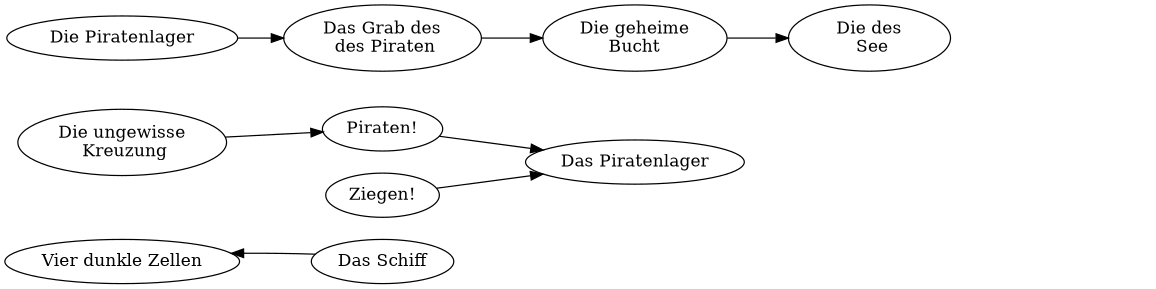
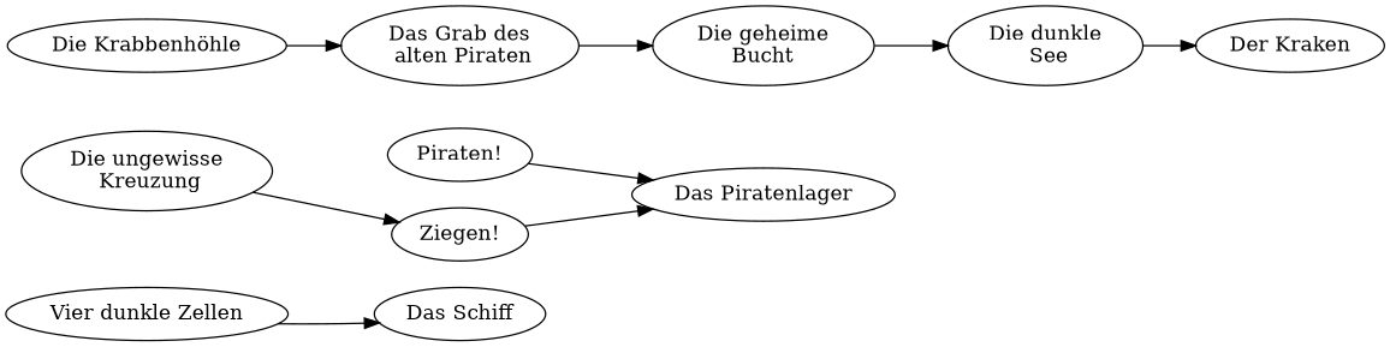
  digraph {
    rankdir=LR
    n1 [label="Vier dunkle Zellen"]
    n2 [label="Das Schiff"]
    n3 [label="Die ungewisse\n Kreuzung"]
    n4 [label="Piraten!"]
-   n5 [label="Die Piratenlager"]
-   n6 [label="Das Grab des\n des Piraten"]
+   n5 [label="Die Krabbenhöhle"]
+   n6 [label="Das Grab des\n alten Piraten"]
    n7 [label="Das Piratenlager"]
+   n8 [label="Der Kraken"]
    n9 [label="Die geheime\nBucht"]
-   n10 [label="Die des\n See"]
+   n10 [label="Die dunkle\n See"]
    n11 [label="Ziegen!"]
-   n2 -> n1
-   n3 -> n4
+   n1 -> n2
+   n3 -> n11
    n4 -> n7
    n5 -> n6
    n6 -> n9
    n9 -> n10
+   n10 -> n8
    n11 -> n7
  }
